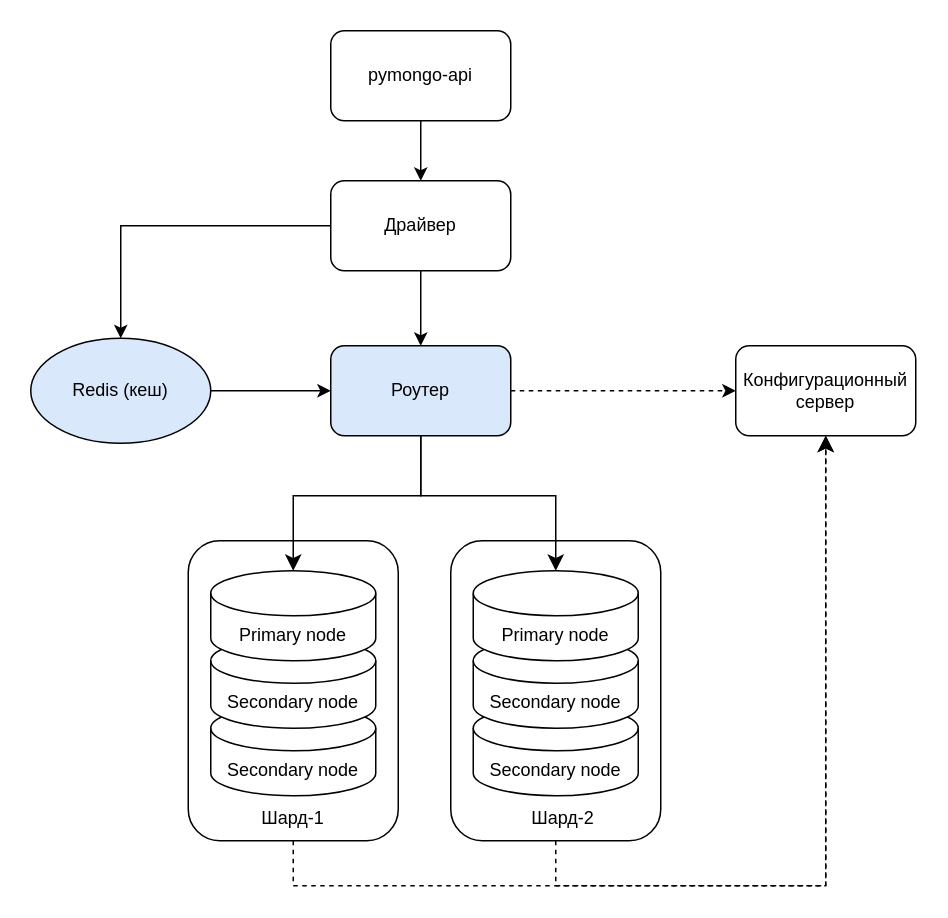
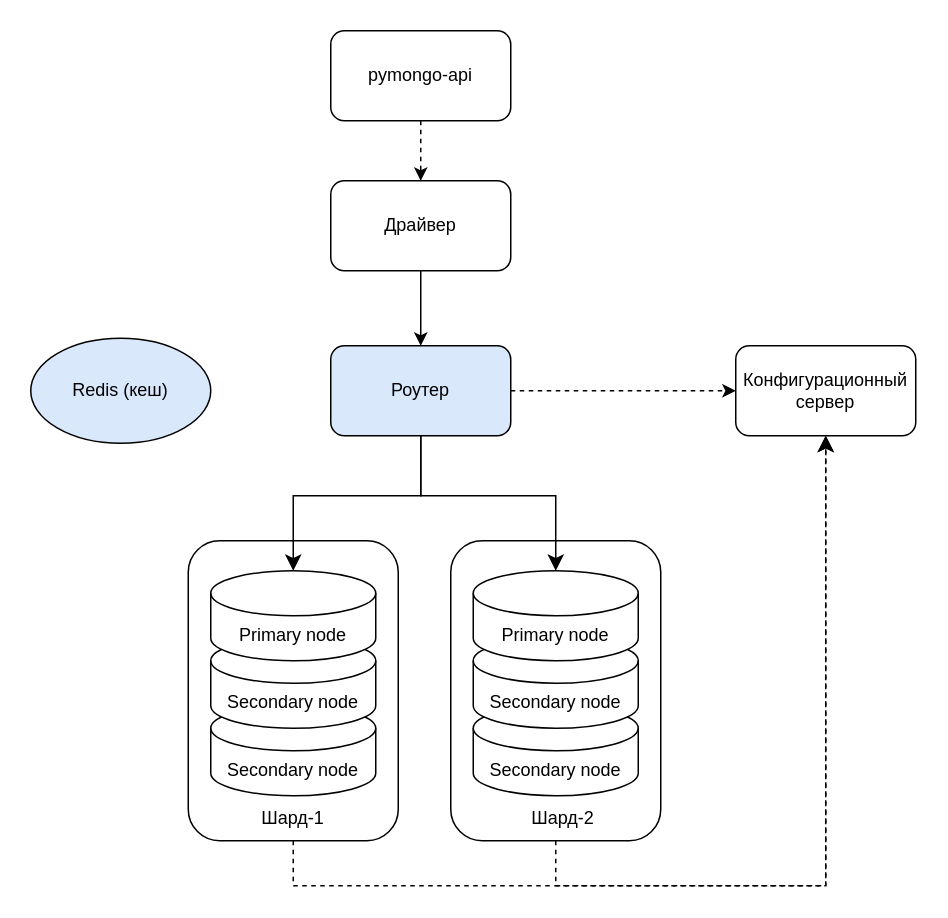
  <mxCell id="0" />
  <mxCell id="1" parent="0" />
  <mxCell id="2" value="" style="rounded=1;whiteSpace=wrap;html=1;" parent="1" vertex="1"><mxGeometry x="125" y="360" width="140" height="200" as="geometry" /></mxCell>
  <mxCell id="3" value="pymongo-api" style="rounded=1;whiteSpace=wrap;html=1;" parent="1" vertex="1"><mxGeometry x="220" y="20" width="120" height="60" as="geometry" /></mxCell>
- <mxCell id="4" style="edgeStyle=orthogonalEdgeStyle;rounded=0;orthogonalLoop=1;jettySize=auto;html=1;entryX=0.5;entryY=0;entryDx=0;entryDy=0;" edge="1" parent="1" source="5" target="26"><mxGeometry relative="1" as="geometry" /></mxCell>
  <mxCell id="5" value="Драйвер" style="rounded=1;whiteSpace=wrap;html=1;" parent="1" vertex="1"><mxGeometry x="220" y="120" width="120" height="60" as="geometry" /></mxCell>
  <mxCell id="6" value="Роутер" style="rounded=1;whiteSpace=wrap;html=1;fillColor=#dae8fc;" parent="1" vertex="1"><mxGeometry x="220" y="230" width="120" height="60" as="geometry" /></mxCell>
- <mxCell id="7" value="" style="endArrow=classic;html=1;rounded=0;exitX=0.5;exitY=1;exitDx=0;exitDy=0;" parent="1" source="3" target="5" edge="1"><mxGeometry width="50" height="50" relative="1" as="geometry"><mxPoint x="350" y="440" as="sourcePoint" /><mxPoint x="400" y="390" as="targetPoint" /></mxGeometry></mxCell>
+ <mxCell id="7" value="" style="endArrow=classic;html=1;rounded=0;exitX=0.5;exitY=1;exitDx=0;exitDy=0;dashed=1;" parent="1" source="3" target="5" edge="1"><mxGeometry width="50" height="50" relative="1" as="geometry"><mxPoint x="350" y="440" as="sourcePoint" /><mxPoint x="400" y="390" as="targetPoint" /></mxGeometry></mxCell>
  <mxCell id="8" value="" style="endArrow=classic;html=1;rounded=0;exitX=0.5;exitY=1;exitDx=0;exitDy=0;" parent="1" source="5" edge="1"><mxGeometry width="50" height="50" relative="1" as="geometry"><mxPoint x="350" y="440" as="sourcePoint" /><mxPoint x="280" y="230" as="targetPoint" /></mxGeometry></mxCell>
  <mxCell id="9" value="Конфигурационный сервер" style="rounded=1;whiteSpace=wrap;html=1;" parent="1" vertex="1"><mxGeometry x="490" y="230" width="120" height="60" as="geometry" /></mxCell>
  <mxCell id="10" value="" style="endArrow=classic;html=1;rounded=0;exitX=1;exitY=0.5;exitDx=0;exitDy=0;entryX=0;entryY=0.5;entryDx=0;entryDy=0;dashed=1;" parent="1" source="6" target="9" edge="1"><mxGeometry width="50" height="50" relative="1" as="geometry"><mxPoint x="350" y="540" as="sourcePoint" /><mxPoint x="400" y="490" as="targetPoint" /></mxGeometry></mxCell>
  <mxCell id="11" value="" style="edgeStyle=elbowEdgeStyle;elbow=vertical;endArrow=classic;html=1;curved=0;rounded=0;endSize=8;startSize=8;exitX=0.5;exitY=1;exitDx=0;exitDy=0;entryX=0.5;entryY=0;entryDx=0;entryDy=0;entryPerimeter=0;" parent="1" source="6" target="17" edge="1"><mxGeometry width="50" height="50" relative="1" as="geometry"><mxPoint x="350" y="540" as="sourcePoint" /><mxPoint x="400" y="490" as="targetPoint" /><Array as="points"><mxPoint x="240" y="330" /></Array></mxGeometry></mxCell>
  <mxCell id="12" value="" style="edgeStyle=elbowEdgeStyle;elbow=vertical;endArrow=classic;html=1;curved=0;rounded=0;endSize=8;startSize=8;entryX=0.5;entryY=1;entryDx=0;entryDy=0;exitX=0.5;exitY=1;exitDx=0;exitDy=0;dashed=1;" parent="1" source="19" target="9" edge="1"><mxGeometry width="50" height="50" relative="1" as="geometry"><mxPoint x="372.04" y="534.35" as="sourcePoint" /><mxPoint x="400" y="390" as="targetPoint" /><Array as="points"><mxPoint x="450" y="590" /></Array></mxGeometry></mxCell>
  <mxCell id="13" value="" style="edgeStyle=elbowEdgeStyle;elbow=vertical;endArrow=classic;html=1;curved=0;rounded=0;endSize=8;startSize=8;exitX=0.5;exitY=1;exitDx=0;exitDy=0;entryX=0.5;entryY=1;entryDx=0;entryDy=0;dashed=1;" parent="1" source="2" target="9" edge="1"><mxGeometry width="50" height="50" relative="1" as="geometry"><mxPoint x="350" y="440" as="sourcePoint" /><mxPoint x="550" y="300" as="targetPoint" /><Array as="points"><mxPoint x="370" y="590" /></Array></mxGeometry></mxCell>
  <mxCell id="14" value="" style="edgeStyle=elbowEdgeStyle;elbow=vertical;endArrow=classic;html=1;curved=0;rounded=0;endSize=8;startSize=8;exitX=0.5;exitY=1;exitDx=0;exitDy=0;exitPerimeter=0;entryX=0.5;entryY=1;entryDx=0;entryDy=0;dashed=1;" parent="1" source="17" target="15" edge="1"><mxGeometry width="50" height="50" relative="1" as="geometry"><mxPoint x="195" y="440" as="sourcePoint" /><mxPoint x="550" y="290" as="targetPoint" /><Array as="points" /></mxGeometry></mxCell>
  <mxCell id="15" value="Secondary node" style="shape=cylinder3;whiteSpace=wrap;html=1;boundedLbl=1;backgroundOutline=1;size=15;" parent="1" vertex="1"><mxGeometry x="140" y="470" width="110" height="60" as="geometry" /></mxCell>
  <mxCell id="16" value="Secondary node" style="shape=cylinder3;whiteSpace=wrap;html=1;boundedLbl=1;backgroundOutline=1;size=15;" parent="1" vertex="1"><mxGeometry x="140" y="425" width="110" height="60" as="geometry" /></mxCell>
  <mxCell id="17" value="Primary node" style="shape=cylinder3;whiteSpace=wrap;html=1;boundedLbl=1;backgroundOutline=1;size=15;" parent="1" vertex="1"><mxGeometry x="140" y="380" width="110" height="60" as="geometry" /></mxCell>
  <mxCell id="18" value="Шард-1" style="text;html=1;align=center;verticalAlign=middle;whiteSpace=wrap;rounded=0;" parent="1" vertex="1"><mxGeometry x="165" y="530" width="60" height="30" as="geometry" /></mxCell>
  <mxCell id="19" value="" style="rounded=1;whiteSpace=wrap;html=1;" parent="1" vertex="1"><mxGeometry x="300" y="360" width="140" height="200" as="geometry" /></mxCell>
  <mxCell id="20" value="" style="edgeStyle=elbowEdgeStyle;elbow=vertical;endArrow=classic;html=1;curved=0;rounded=0;endSize=8;startSize=8;exitX=0.5;exitY=1;exitDx=0;exitDy=0;exitPerimeter=0;entryX=0.5;entryY=1;entryDx=0;entryDy=0;dashed=1;" parent="1" source="23" target="21" edge="1"><mxGeometry width="50" height="50" relative="1" as="geometry"><mxPoint x="370" y="440" as="sourcePoint" /><mxPoint x="725" y="290" as="targetPoint" /><Array as="points" /></mxGeometry></mxCell>
  <mxCell id="21" value="Secondary node" style="shape=cylinder3;whiteSpace=wrap;html=1;boundedLbl=1;backgroundOutline=1;size=15;" parent="1" vertex="1"><mxGeometry x="315" y="470" width="110" height="60" as="geometry" /></mxCell>
  <mxCell id="22" value="Secondary node" style="shape=cylinder3;whiteSpace=wrap;html=1;boundedLbl=1;backgroundOutline=1;size=15;" parent="1" vertex="1"><mxGeometry x="315" y="425" width="110" height="60" as="geometry" /></mxCell>
  <mxCell id="23" value="Primary node" style="shape=cylinder3;whiteSpace=wrap;html=1;boundedLbl=1;backgroundOutline=1;size=15;" parent="1" vertex="1"><mxGeometry x="315" y="380" width="110" height="60" as="geometry" /></mxCell>
  <mxCell id="24" value="Шард-2" style="text;html=1;align=center;verticalAlign=middle;whiteSpace=wrap;rounded=0;" parent="1" vertex="1"><mxGeometry x="345" y="530" width="60" height="30" as="geometry" /></mxCell>
  <mxCell id="25" value="" style="edgeStyle=elbowEdgeStyle;elbow=vertical;endArrow=classic;html=1;curved=0;rounded=0;endSize=8;startSize=8;exitX=0.5;exitY=1;exitDx=0;exitDy=0;" parent="1" source="6" edge="1"><mxGeometry width="50" height="50" relative="1" as="geometry"><mxPoint x="350" y="540" as="sourcePoint" /><mxPoint x="370" y="380" as="targetPoint" /><Array as="points"><mxPoint x="320" y="330" /></Array></mxGeometry></mxCell>
  <mxCell id="26" value="Redis (кеш)" style="ellipse;whiteSpace=wrap;html=1;fillColor=#dae8fc;" vertex="1" parent="1"><mxGeometry x="20" y="225" width="120" height="70" as="geometry" /></mxCell>
- <mxCell id="27" value="" style="endArrow=classic;html=1;rounded=0;exitX=1;exitY=0.5;exitDx=0;exitDy=0;" edge="1" parent="1" source="26" target="6"><mxGeometry width="50" height="50" relative="1" as="geometry"><mxPoint x="310" y="200" as="sourcePoint" /><mxPoint x="360" y="150" as="targetPoint" /></mxGeometry></mxCell>
